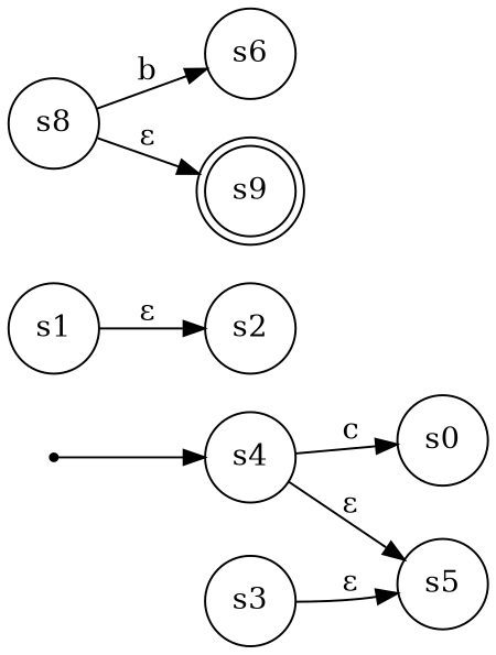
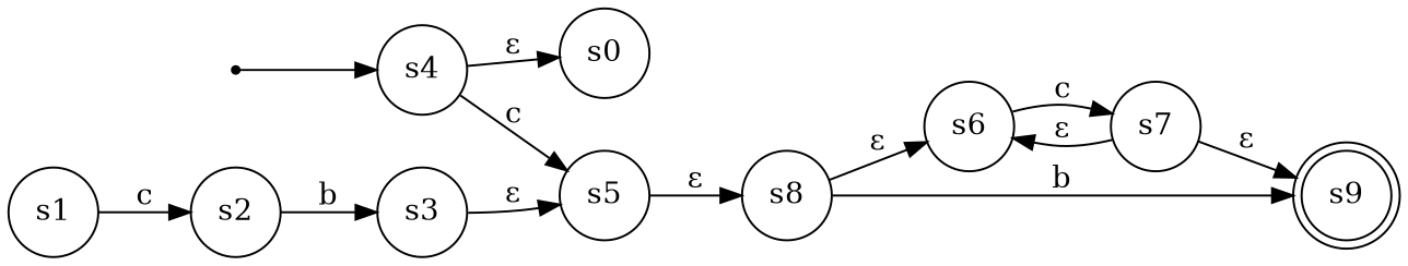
  digraph {
    rankdir=LR
    node [shape=circle]
    __start__ [shape=point]
    s4
    s0
    s5
    s1
    s2
    s3
    s8
    s6
    s9 [shape=doublecircle]
+   s7
    __start__ -> s4
-   s4 -> s0 [label=c]
-   s4 -> s5 [label="ε"]
-   s1 -> s2 [label="ε"]
+   s4 -> s0 [label="ε"]
+   s4 -> s5 [label=c]
+   s5 -> s8 [label="ε"]
+   s1 -> s2 [label=c]
+   s2 -> s3 [label=b]
    s3 -> s5 [label="ε"]
-   s8 -> s6 [label=b]
-   s8 -> s9 [label="ε"]
+   s8 -> s6 [label="ε"]
+   s8 -> s9 [label=b]
+   s6 -> s7 [label=c]
+   s7 -> s6 [label="ε"]
+   s7 -> s9 [label="ε"]
  }
